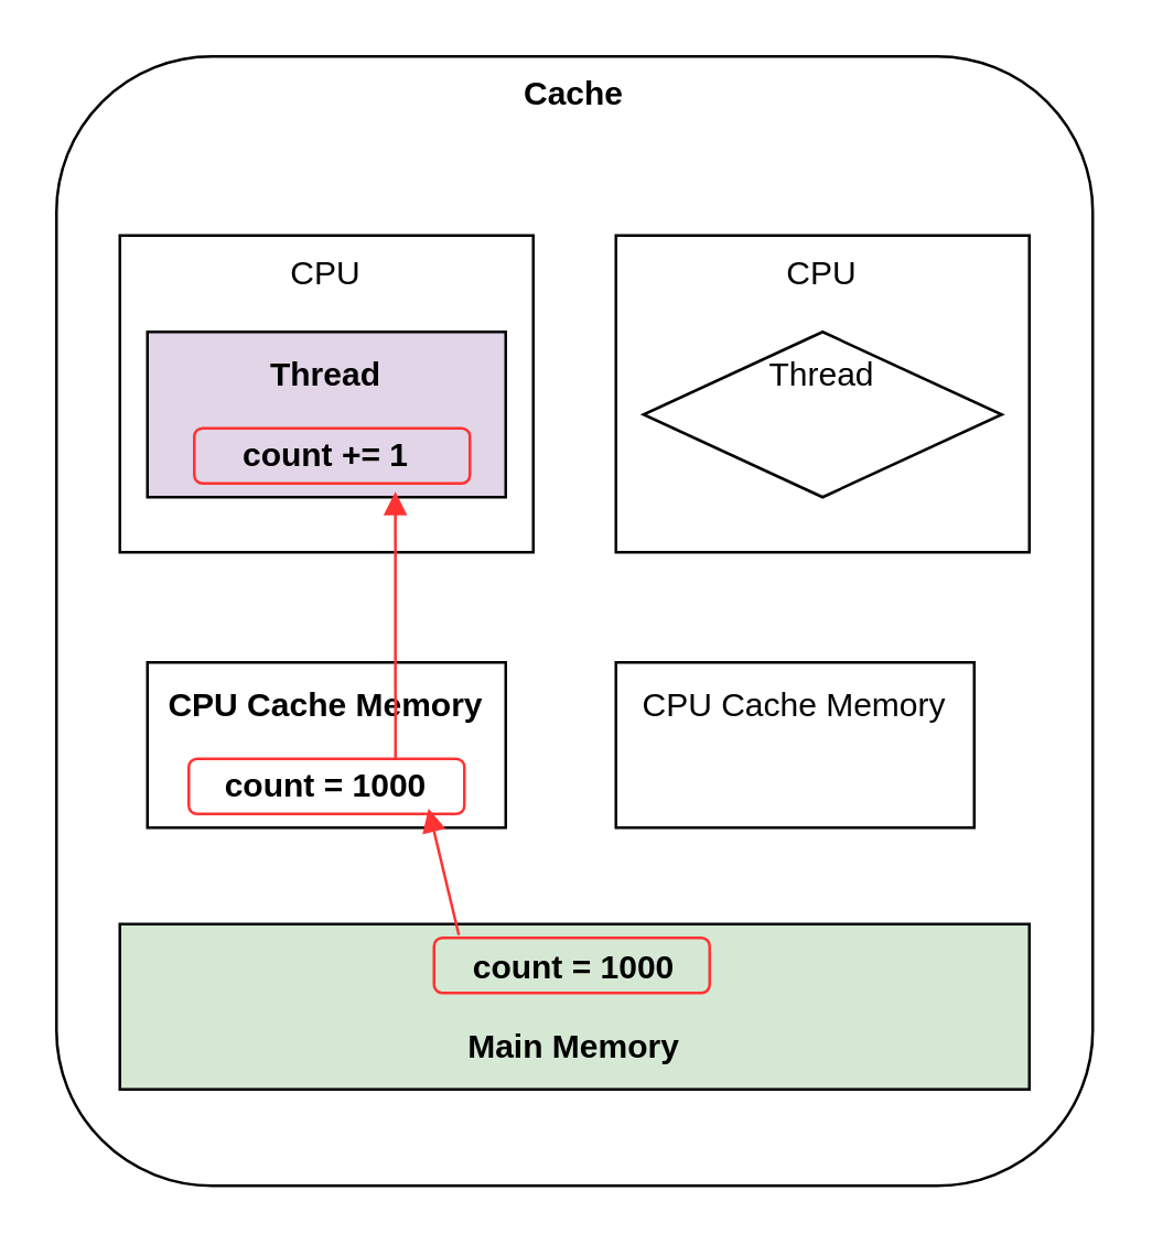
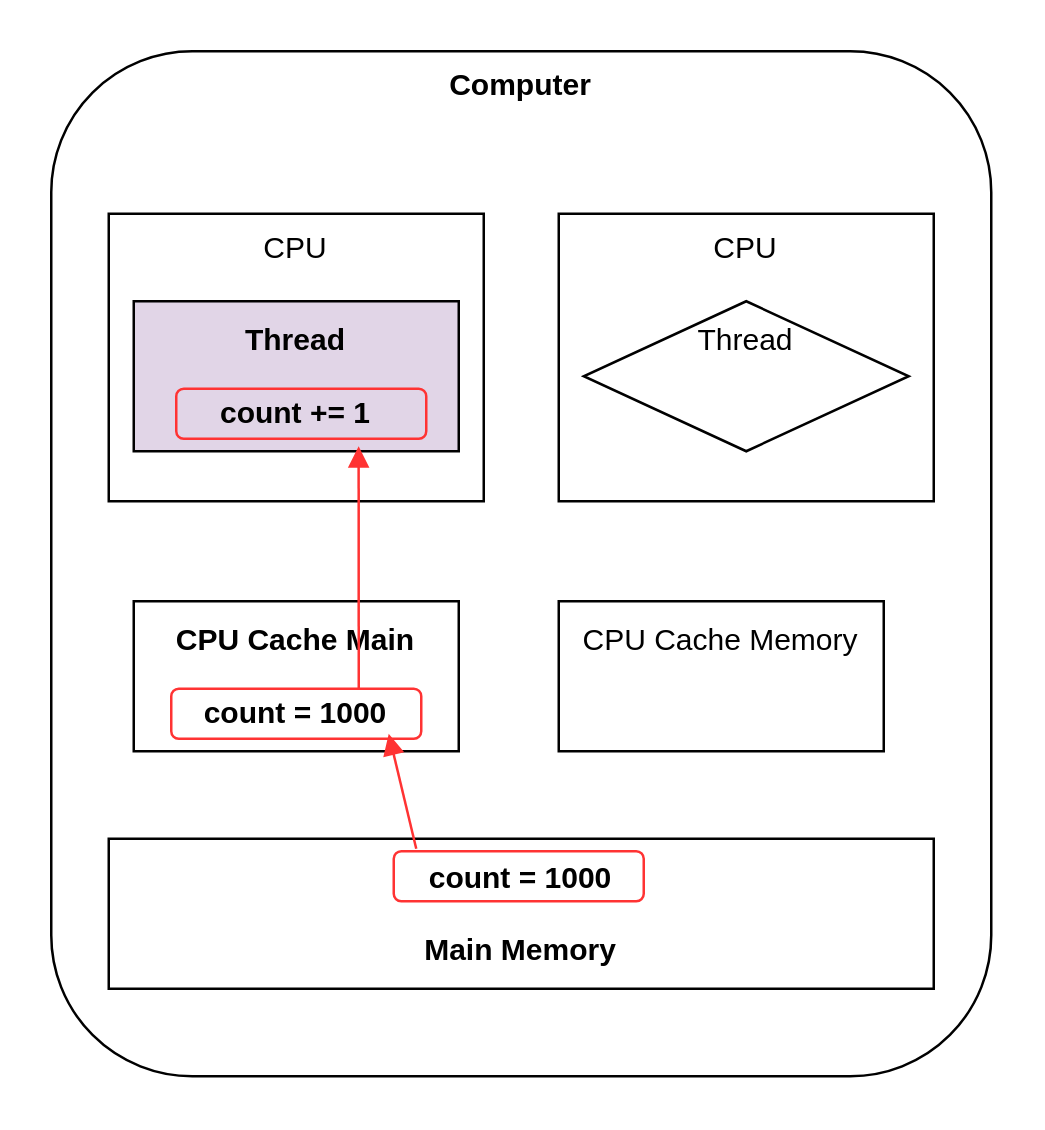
  <mxCell id="0" />
  <mxCell id="1" parent="0" />
- <mxCell id="2" value="Cache" style="rounded=1;whiteSpace=wrap;html=1;fontStyle=1;verticalAlign=top;" vertex="1" parent="1"><mxGeometry x="20" y="20" width="376" height="410" as="geometry" /></mxCell>
+ <mxCell id="2" value="Computer" style="rounded=1;whiteSpace=wrap;html=1;fontStyle=1;verticalAlign=top;" vertex="1" parent="1"><mxGeometry x="20" y="20" width="376" height="410" as="geometry" /></mxCell>
  <mxCell id="3" value="CPU" style="rounded=0;whiteSpace=wrap;html=1;verticalAlign=top;" vertex="1" parent="1"><mxGeometry x="43" y="85" width="150" height="115" as="geometry" /></mxCell>
- <mxCell id="4" value="&lt;div&gt;&lt;span&gt;count = 1000&lt;/span&gt;&lt;/div&gt;&lt;div&gt;&lt;br&gt;&lt;/div&gt;Main Memory" style="rounded=0;whiteSpace=wrap;html=1;fontStyle=1;fillColor=#d5e8d4;" vertex="1" parent="1"><mxGeometry x="43" y="335" width="330" height="60" as="geometry" /></mxCell>
- <mxCell id="5" value="CPU Cache Memory&lt;div&gt;&lt;br&gt;&lt;/div&gt;&lt;div&gt;&lt;span&gt;count = 1000&lt;/span&gt;&lt;/div&gt;" style="rounded=0;whiteSpace=wrap;html=1;fontStyle=1" vertex="1" parent="1"><mxGeometry x="53" y="240" width="130" height="60" as="geometry" /></mxCell>
+ <mxCell id="4" value="&lt;div&gt;&lt;span&gt;count = 1000&lt;/span&gt;&lt;/div&gt;&lt;div&gt;&lt;br&gt;&lt;/div&gt;Main Memory" style="rounded=0;whiteSpace=wrap;html=1;fontStyle=1" vertex="1" parent="1"><mxGeometry x="43" y="335" width="330" height="60" as="geometry" /></mxCell>
+ <mxCell id="5" value="CPU Cache Main&lt;div&gt;&lt;br&gt;&lt;/div&gt;&lt;div&gt;&lt;span&gt;count = 1000&lt;/span&gt;&lt;/div&gt;" style="rounded=0;whiteSpace=wrap;html=1;fontStyle=1" vertex="1" parent="1"><mxGeometry x="53" y="240" width="130" height="60" as="geometry" /></mxCell>
  <mxCell id="6" value="Thread&lt;div&gt;&lt;br&gt;&lt;/div&gt;&lt;div&gt;&lt;span&gt;count += 1&lt;/span&gt;&lt;/div&gt;" style="rounded=0;whiteSpace=wrap;html=1;fontStyle=1;fillColor=#e1d5e7;" vertex="1" parent="1"><mxGeometry x="53" y="120" width="130" height="60" as="geometry" /></mxCell>
  <mxCell id="7" value="CPU" style="rounded=0;whiteSpace=wrap;html=1;verticalAlign=top;" vertex="1" parent="1"><mxGeometry x="223" y="85" width="150" height="115" as="geometry" /></mxCell>
  <mxCell id="8" value="CPU Cache Memory&lt;div&gt;&lt;br&gt;&lt;/div&gt;&lt;div&gt;&lt;br&gt;&lt;/div&gt;" style="rounded=0;whiteSpace=wrap;html=1;" vertex="1" parent="1"><mxGeometry x="223" y="240" width="130" height="60" as="geometry" /></mxCell>
  <mxCell id="9" value="Thread&lt;div&gt;&lt;br&gt;&lt;/div&gt;&lt;div&gt;&lt;br&gt;&lt;/div&gt;" style="rhombus;whiteSpace=wrap;html=1;" vertex="1" parent="1"><mxGeometry x="233" y="120" width="130" height="60" as="geometry" /></mxCell>
  <mxCell id="10" value="" style="rounded=1;whiteSpace=wrap;html=1;strokeColor=#FF3333;fillColor=none;" vertex="1" parent="1"><mxGeometry x="157" y="340" width="100" height="20" as="geometry" /></mxCell>
  <mxCell id="11" value="" style="rounded=1;whiteSpace=wrap;html=1;strokeColor=#FF3333;fillColor=none;" vertex="1" parent="1"><mxGeometry x="68" y="275" width="100" height="20" as="geometry" /></mxCell>
  <mxCell id="12" value="" style="rounded=1;whiteSpace=wrap;html=1;strokeColor=#FF3333;fillColor=none;" vertex="1" parent="1"><mxGeometry x="70" y="155" width="100" height="20" as="geometry" /></mxCell>
  <mxCell id="13" value="" style="endArrow=block;html=1;rounded=0;exitX=0.09;exitY=-0.05;exitDx=0;exitDy=0;exitPerimeter=0;entryX=0.87;entryY=0.9;entryDx=0;entryDy=0;entryPerimeter=0;endFill=1;strokeColor=#FF3333;" edge="1" parent="1" source="10" target="11"><mxGeometry width="50" height="50" relative="1" as="geometry"><mxPoint x="277" y="410" as="sourcePoint" /><mxPoint x="327" y="360" as="targetPoint" /></mxGeometry></mxCell>
  <mxCell id="14" style="edgeStyle=orthogonalEdgeStyle;rounded=0;orthogonalLoop=1;jettySize=auto;html=1;exitX=0.75;exitY=0;exitDx=0;exitDy=0;entryX=0.692;entryY=0.967;entryDx=0;entryDy=0;entryPerimeter=0;endArrow=block;endFill=1;strokeColor=#FF3333;" edge="1" parent="1" source="11" target="6"><mxGeometry relative="1" as="geometry" /></mxCell>
